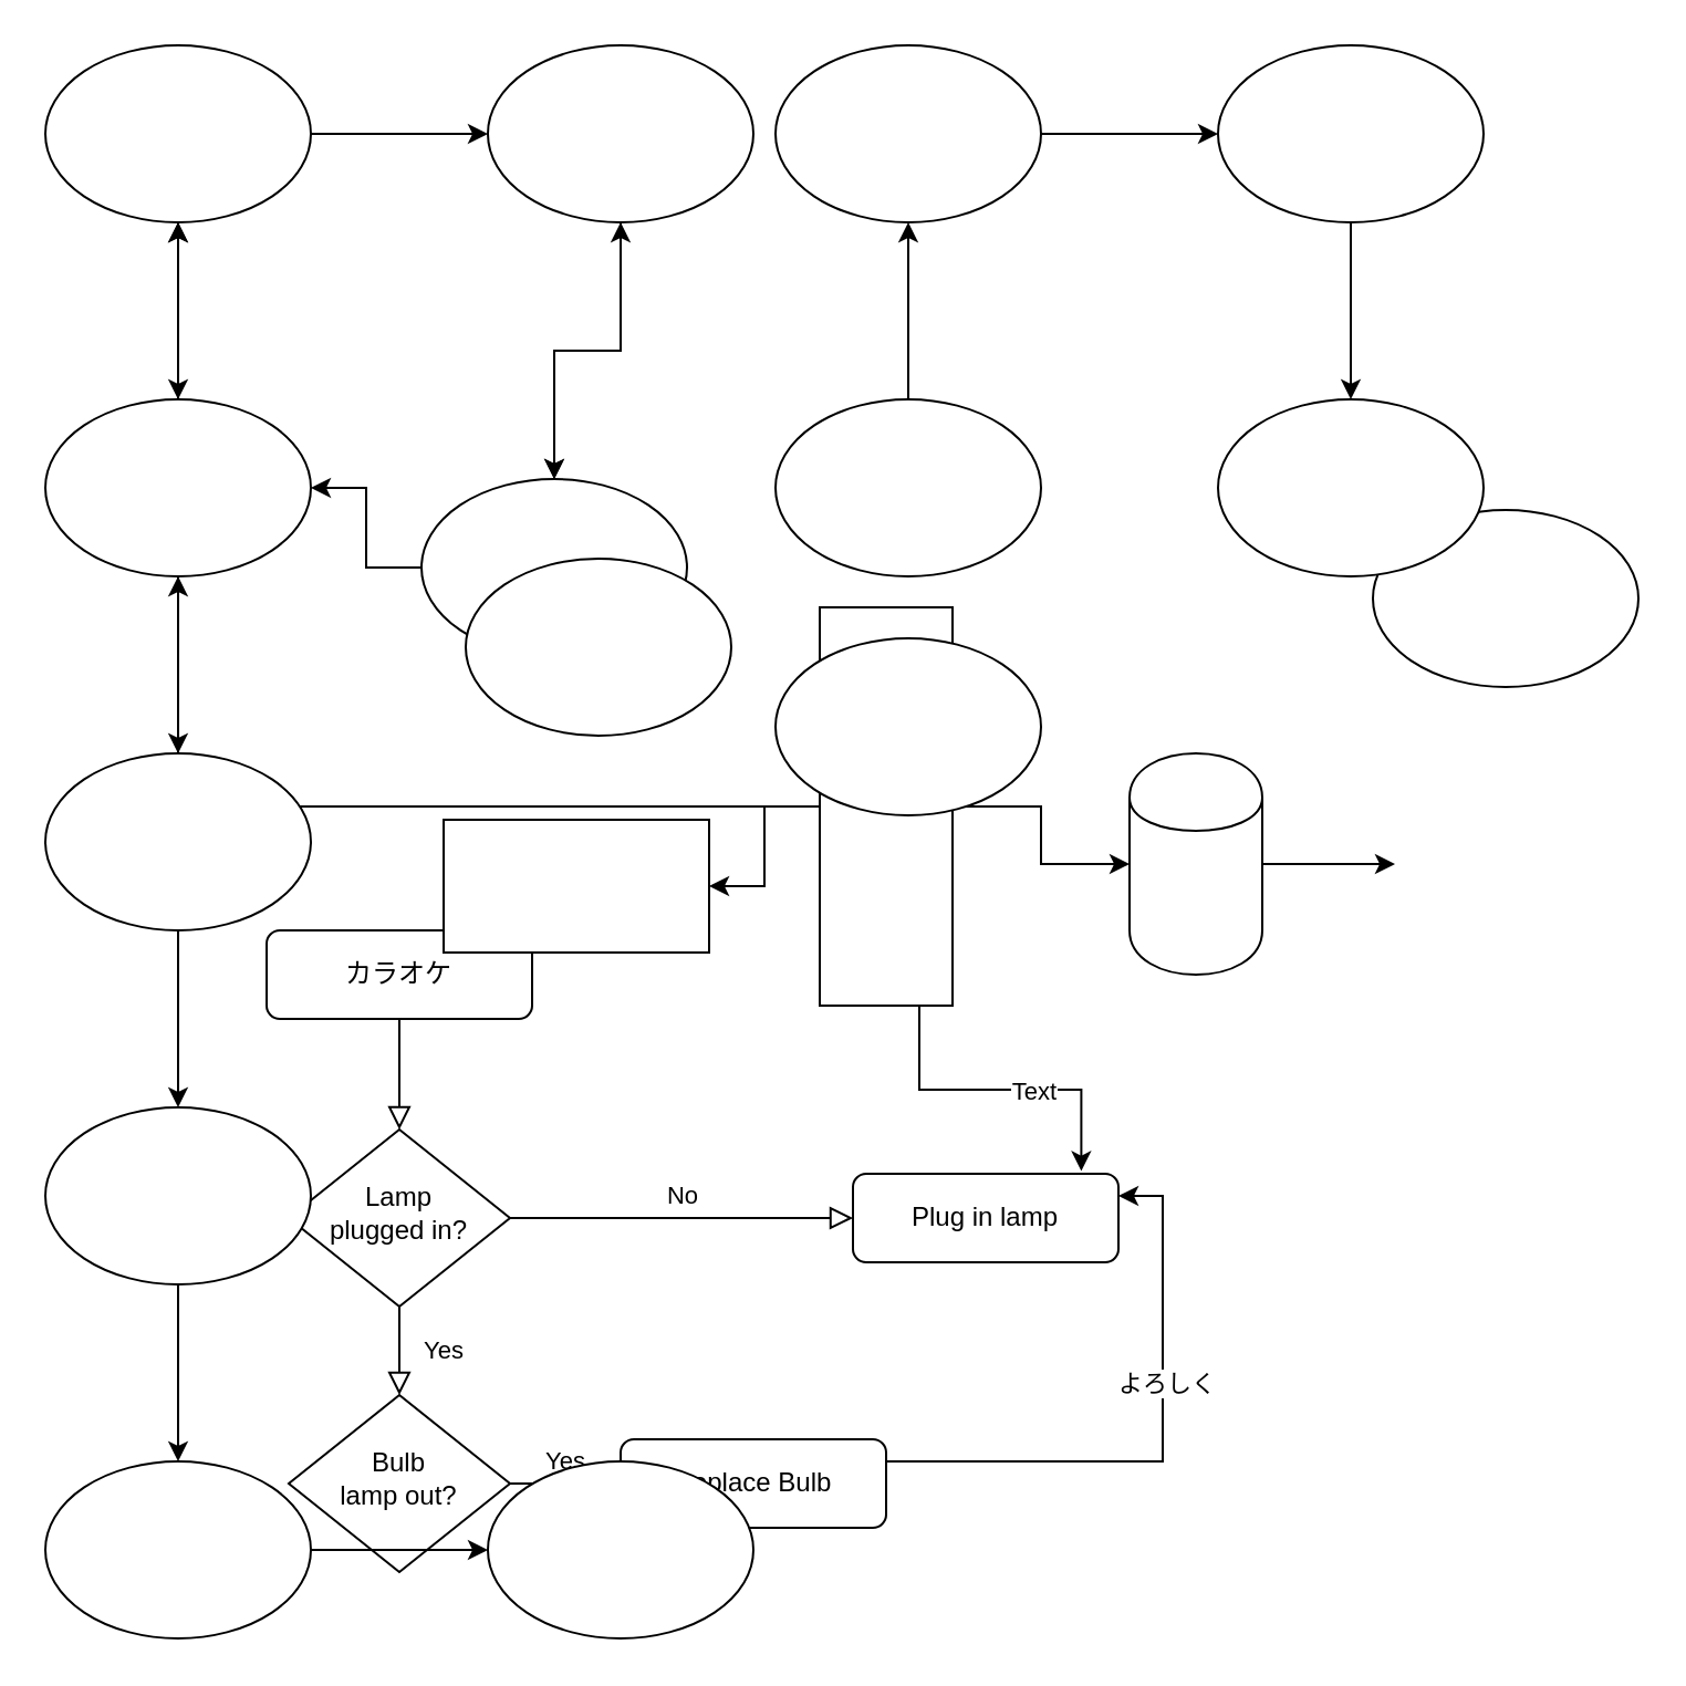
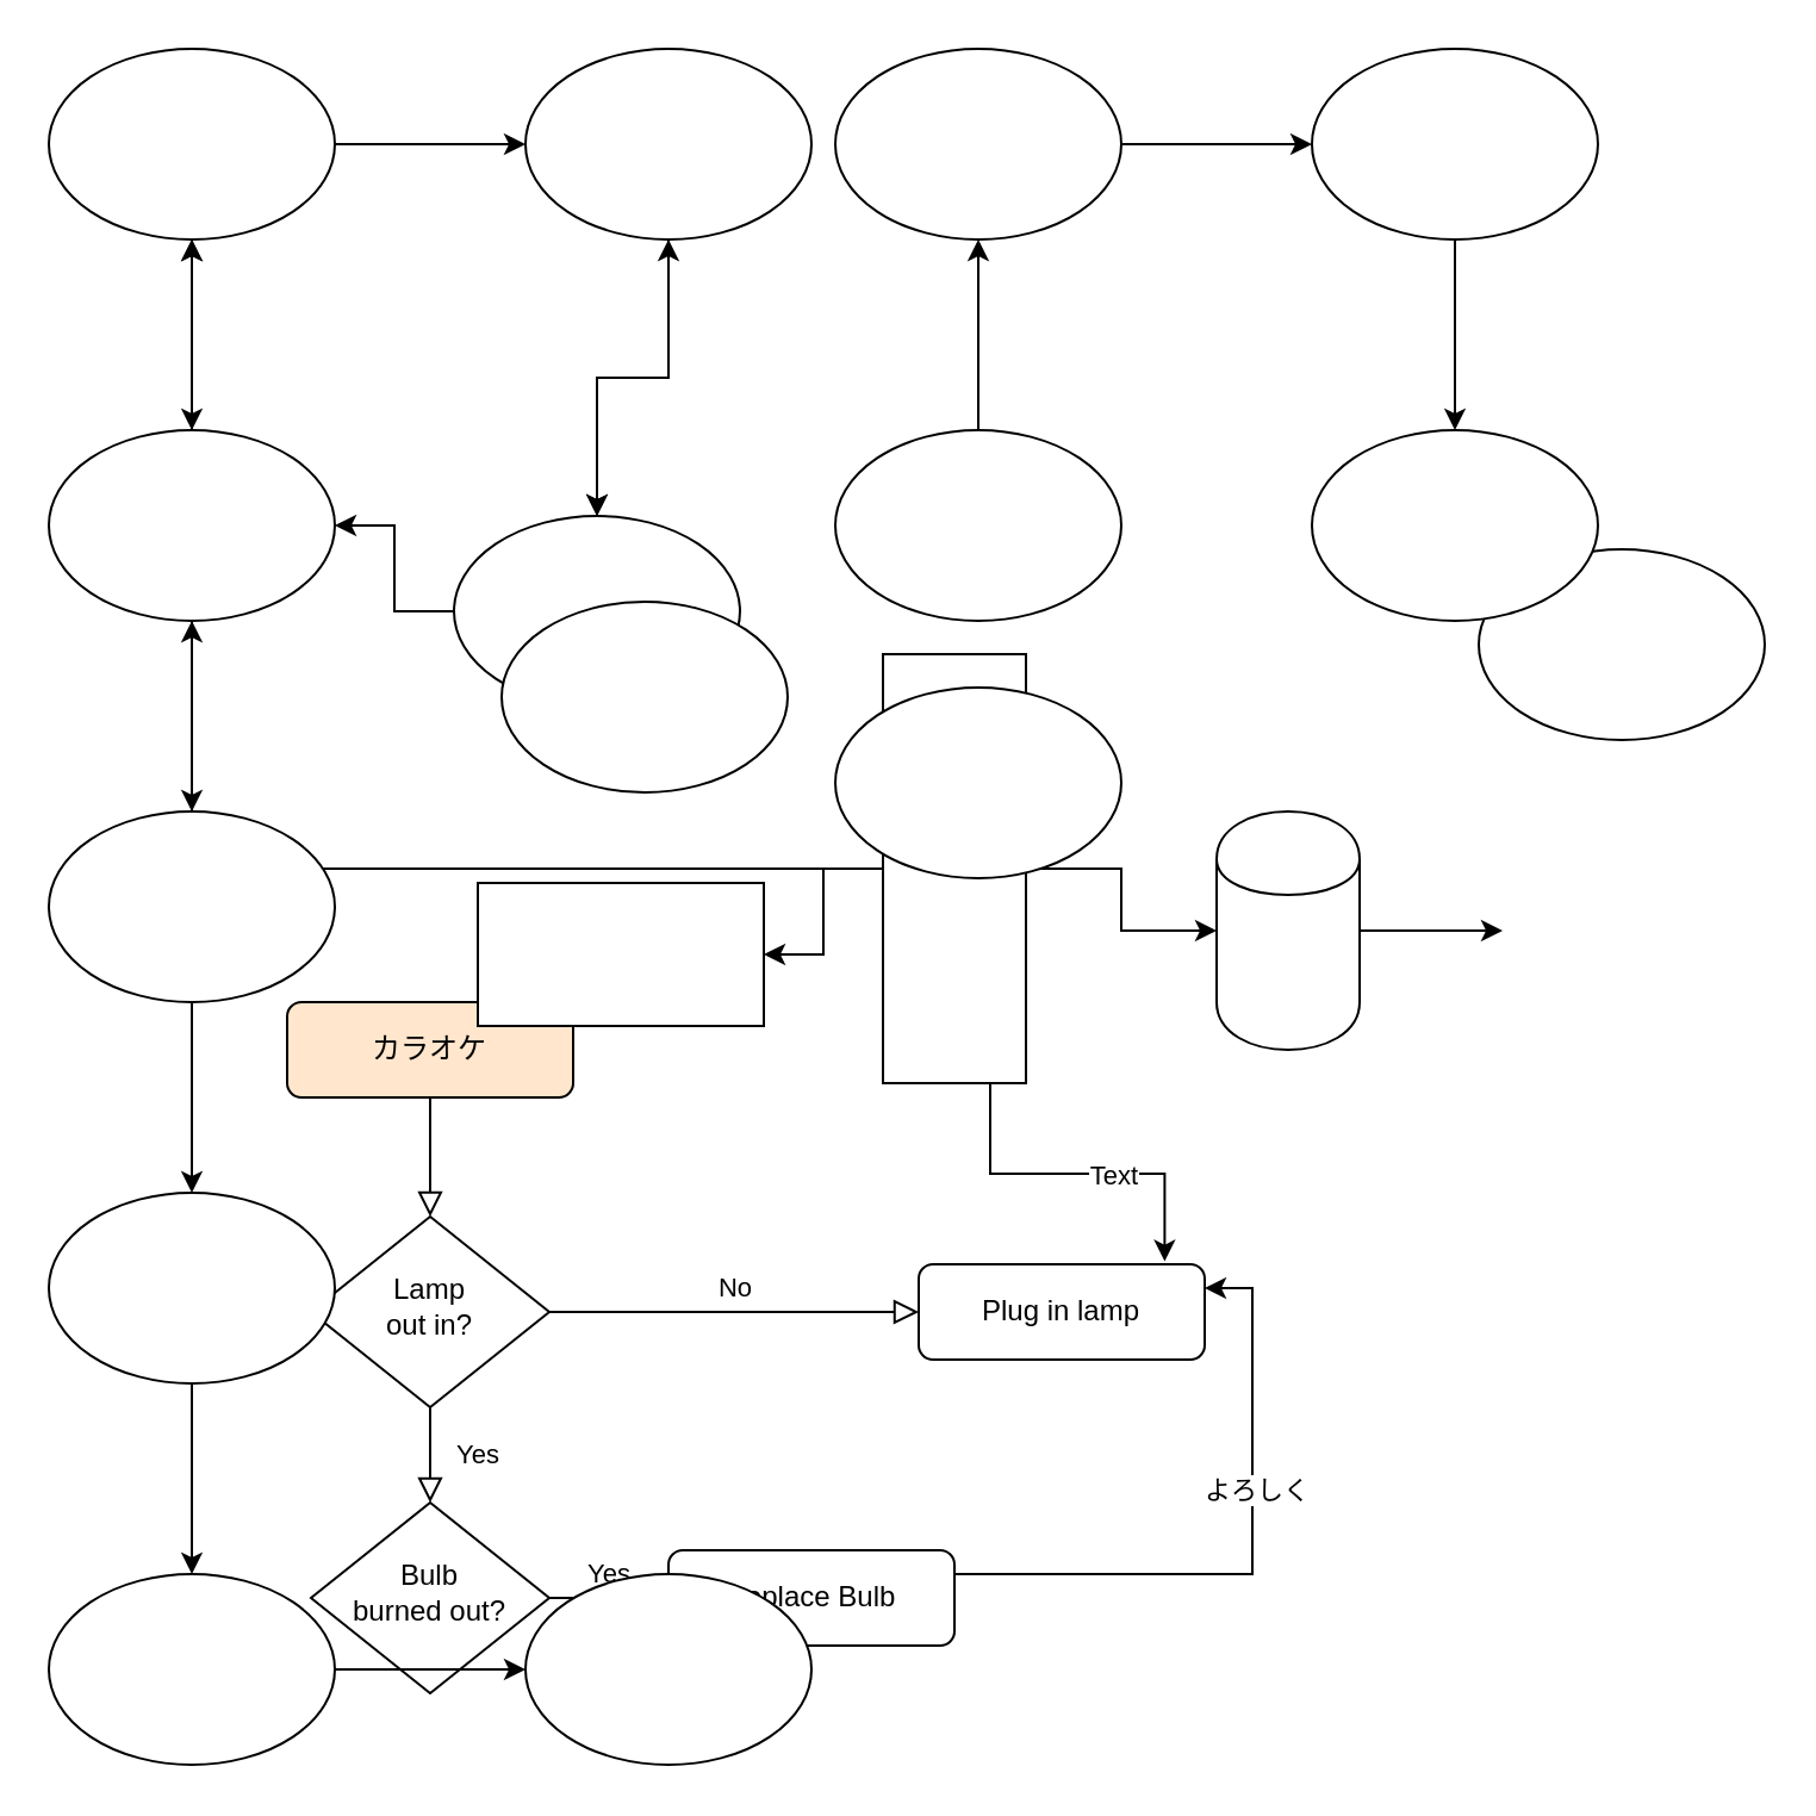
  <mxCell id="0" />
  <mxCell id="1" parent="0" />
  <mxCell id="2" value="" style="rounded=0;html=1;jettySize=auto;orthogonalLoop=1;fontSize=11;endArrow=block;endFill=0;endSize=8;strokeWidth=1;shadow=0;labelBackgroundColor=none;edgeStyle=orthogonalEdgeStyle;" parent="1" source="3" target="6" edge="1"><mxGeometry relative="1" as="geometry" /></mxCell>
- <mxCell id="3" value="カラオケ" style="rounded=1;whiteSpace=wrap;html=1;fontSize=12;glass=0;strokeWidth=1;shadow=0;" parent="1" vertex="1"><mxGeometry x="120" y="420" width="120" height="40" as="geometry" /></mxCell>
+ <mxCell id="3" value="カラオケ" style="rounded=1;whiteSpace=wrap;html=1;fontSize=12;glass=0;strokeWidth=1;shadow=0;fillColor=#ffe6cc;" parent="1" vertex="1"><mxGeometry x="120" y="420" width="120" height="40" as="geometry" /></mxCell>
  <mxCell id="4" value="Yes" style="rounded=0;html=1;jettySize=auto;orthogonalLoop=1;fontSize=11;endArrow=block;endFill=0;endSize=8;strokeWidth=1;shadow=0;labelBackgroundColor=none;edgeStyle=orthogonalEdgeStyle;" parent="1" source="6" target="9" edge="1"><mxGeometry y="20" relative="1" as="geometry"><mxPoint as="offset" /></mxGeometry></mxCell>
  <mxCell id="5" value="No" style="edgeStyle=orthogonalEdgeStyle;rounded=0;html=1;jettySize=auto;orthogonalLoop=1;fontSize=11;endArrow=block;endFill=0;endSize=8;strokeWidth=1;shadow=0;labelBackgroundColor=none;" parent="1" source="6" target="7" edge="1"><mxGeometry y="10" relative="1" as="geometry"><mxPoint as="offset" /></mxGeometry></mxCell>
- <mxCell id="6" value="Lamp&lt;br&gt;plugged in?" style="rhombus;whiteSpace=wrap;html=1;shadow=0;fontFamily=Helvetica;fontSize=12;align=center;strokeWidth=1;spacing=6;spacingTop=-4;" parent="1" vertex="1"><mxGeometry x="130" y="510" width="100" height="80" as="geometry" /></mxCell>
+ <mxCell id="6" value="Lamp&lt;br&gt;out in?" style="rhombus;whiteSpace=wrap;html=1;shadow=0;fontFamily=Helvetica;fontSize=12;align=center;strokeWidth=1;spacing=6;spacingTop=-4;" parent="1" vertex="1"><mxGeometry x="130" y="510" width="100" height="80" as="geometry" /></mxCell>
  <mxCell id="7" value="Plug in lamp" style="rounded=1;whiteSpace=wrap;html=1;fontSize=12;glass=0;strokeWidth=1;shadow=0;" parent="1" vertex="1"><mxGeometry x="385" y="530" width="120" height="40" as="geometry" /></mxCell>
  <mxCell id="8" value="Yes" style="edgeStyle=orthogonalEdgeStyle;rounded=0;html=1;jettySize=auto;orthogonalLoop=1;fontSize=11;endArrow=block;endFill=0;endSize=8;strokeWidth=1;shadow=0;labelBackgroundColor=none;" parent="1" source="9" target="12" edge="1"><mxGeometry y="10" relative="1" as="geometry"><mxPoint as="offset" /></mxGeometry></mxCell>
- <mxCell id="9" value="Bulb&lt;br&gt;lamp out?" style="rhombus;whiteSpace=wrap;html=1;shadow=0;fontFamily=Helvetica;fontSize=12;align=center;strokeWidth=1;spacing=6;spacingTop=-4;" parent="1" vertex="1"><mxGeometry x="130" y="630" width="100" height="80" as="geometry" /></mxCell>
+ <mxCell id="9" value="Bulb&lt;br&gt;burned out?" style="rhombus;whiteSpace=wrap;html=1;shadow=0;fontFamily=Helvetica;fontSize=12;align=center;strokeWidth=1;spacing=6;spacingTop=-4;" parent="1" vertex="1"><mxGeometry x="130" y="630" width="100" height="80" as="geometry" /></mxCell>
  <mxCell id="10" style="edgeStyle=orthogonalEdgeStyle;rounded=0;orthogonalLoop=1;jettySize=auto;html=1;exitX=1;exitY=0.25;exitDx=0;exitDy=0;entryX=1;entryY=0.25;entryDx=0;entryDy=0;" edge="1" parent="1" source="12" target="7"><mxGeometry relative="1" as="geometry" /></mxCell>
  <mxCell id="11" value="よろしく" style="edgeLabel;html=1;align=center;verticalAlign=middle;resizable=0;points=[];" vertex="1" connectable="0" parent="10"><mxGeometry x="0.217" y="-1" relative="1" as="geometry"><mxPoint as="offset" /></mxGeometry></mxCell>
  <mxCell id="12" value="Replace Bulb" style="rounded=1;whiteSpace=wrap;html=1;fontSize=12;glass=0;strokeWidth=1;shadow=0;" parent="1" vertex="1"><mxGeometry x="280" y="650" width="120" height="40" as="geometry" /></mxCell>
  <mxCell id="13" value="" style="edgeStyle=orthogonalEdgeStyle;rounded=0;orthogonalLoop=1;jettySize=auto;html=1;" edge="1" parent="1" source="18" target="19"><mxGeometry relative="1" as="geometry" /></mxCell>
  <mxCell id="14" value="" style="edgeStyle=orthogonalEdgeStyle;rounded=0;orthogonalLoop=1;jettySize=auto;html=1;" edge="1" parent="1" source="18" target="23"><mxGeometry relative="1" as="geometry" /></mxCell>
  <mxCell id="15" value="" style="edgeStyle=orthogonalEdgeStyle;rounded=0;orthogonalLoop=1;jettySize=auto;html=1;" edge="1" parent="1" source="18" target="25"><mxGeometry relative="1" as="geometry" /></mxCell>
  <mxCell id="16" style="edgeStyle=orthogonalEdgeStyle;rounded=0;orthogonalLoop=1;jettySize=auto;html=1;exitX=1;exitY=0.25;exitDx=0;exitDy=0;entryX=0.86;entryY=-0.03;entryDx=0;entryDy=0;entryPerimeter=0;" edge="1" parent="1" source="18" target="7"><mxGeometry relative="1" as="geometry" /></mxCell>
  <mxCell id="17" value="Text" style="edgeLabel;html=1;align=center;verticalAlign=middle;resizable=0;points=[];" vertex="1" connectable="0" parent="16"><mxGeometry x="0.208" relative="1" as="geometry"><mxPoint as="offset" /></mxGeometry></mxCell>
  <mxCell id="18" value="" style="rounded=1;whiteSpace=wrap;html=1;arcSize=0;direction=south;" vertex="1" parent="1"><mxGeometry x="370" y="274" width="60" height="180" as="geometry" /></mxCell>
  <mxCell id="19" value="" style="whiteSpace=wrap;html=1;rounded=1;arcSize=0;" vertex="1" parent="1"><mxGeometry x="200" y="370" width="120" height="60" as="geometry" /></mxCell>
  <mxCell id="20" value="" style="edgeStyle=orthogonalEdgeStyle;rounded=0;orthogonalLoop=1;jettySize=auto;html=1;" edge="1" parent="1" source="23" target="41"><mxGeometry relative="1" as="geometry" /></mxCell>
  <mxCell id="21" value="" style="edgeStyle=orthogonalEdgeStyle;rounded=0;orthogonalLoop=1;jettySize=auto;html=1;" edge="1" parent="1" source="23" target="41"><mxGeometry relative="1" as="geometry" /></mxCell>
  <mxCell id="22" value="" style="edgeStyle=orthogonalEdgeStyle;rounded=0;orthogonalLoop=1;jettySize=auto;html=1;" edge="1" parent="1" source="23" target="46"><mxGeometry relative="1" as="geometry" /></mxCell>
  <mxCell id="23" value="" style="ellipse;whiteSpace=wrap;html=1;rounded=1;arcSize=0;" vertex="1" parent="1"><mxGeometry x="20" y="180" width="120" height="80" as="geometry" /></mxCell>
  <mxCell id="24" style="edgeStyle=orthogonalEdgeStyle;rounded=0;orthogonalLoop=1;jettySize=auto;html=1;" edge="1" parent="1" source="25"><mxGeometry relative="1" as="geometry"><mxPoint x="630" y="390" as="targetPoint" /></mxGeometry></mxCell>
  <mxCell id="25" value="" style="shape=cylinder;whiteSpace=wrap;html=1;boundedLbl=1;backgroundOutline=1;rounded=1;arcSize=0;" vertex="1" parent="1"><mxGeometry x="510" width="60" height="100" as="geometry" y="340" /></mxCell>
  <mxCell id="26" value="" style="edgeStyle=orthogonalEdgeStyle;rounded=0;orthogonalLoop=1;jettySize=auto;html=1;" edge="1" parent="1" source="27" target="35"><mxGeometry relative="1" as="geometry" /></mxCell>
  <mxCell id="27" value="" style="ellipse;whiteSpace=wrap;html=1;rounded=1;arcSize=0;" vertex="1" parent="1"><mxGeometry x="350" y="180" width="120" height="80" as="geometry" /></mxCell>
  <mxCell id="28" value="" style="edgeStyle=orthogonalEdgeStyle;rounded=0;orthogonalLoop=1;jettySize=auto;html=1;" edge="1" parent="1" source="30" target="44"><mxGeometry relative="1" as="geometry" /></mxCell>
  <mxCell id="29" value="" style="edgeStyle=orthogonalEdgeStyle;rounded=0;orthogonalLoop=1;jettySize=auto;html=1;" edge="1" parent="1" source="30" target="23"><mxGeometry relative="1" as="geometry" /></mxCell>
  <mxCell id="30" value="" style="ellipse;whiteSpace=wrap;html=1;rounded=1;arcSize=0;" vertex="1" parent="1"><mxGeometry x="190" y="216" width="120" height="80" as="geometry" /></mxCell>
  <mxCell id="31" value="" style="ellipse;whiteSpace=wrap;html=1;rounded=1;arcSize=0;" vertex="1" parent="1"><mxGeometry x="210" y="252" width="120" height="80" as="geometry" /></mxCell>
  <mxCell id="32" value="" style="ellipse;whiteSpace=wrap;html=1;rounded=1;arcSize=0;" vertex="1" parent="1"><mxGeometry x="620" y="230" width="120" height="80" as="geometry" /></mxCell>
  <mxCell id="33" value="" style="ellipse;whiteSpace=wrap;html=1;rounded=1;arcSize=0;" vertex="1" parent="1"><mxGeometry x="350" y="288" width="120" height="80" as="geometry" /></mxCell>
  <mxCell id="34" value="" style="edgeStyle=orthogonalEdgeStyle;rounded=0;orthogonalLoop=1;jettySize=auto;html=1;" edge="1" parent="1" source="35" target="37"><mxGeometry relative="1" as="geometry" /></mxCell>
  <mxCell id="35" value="" style="ellipse;whiteSpace=wrap;html=1;rounded=1;arcSize=0;" vertex="1" parent="1"><mxGeometry x="350" y="20" width="120" height="80" as="geometry" /></mxCell>
  <mxCell id="36" value="" style="edgeStyle=orthogonalEdgeStyle;rounded=0;orthogonalLoop=1;jettySize=auto;html=1;" edge="1" parent="1" source="37" target="38"><mxGeometry relative="1" as="geometry" /></mxCell>
  <mxCell id="37" value="" style="ellipse;whiteSpace=wrap;html=1;rounded=1;arcSize=0;" vertex="1" parent="1"><mxGeometry x="550" y="20" width="120" height="80" as="geometry" /></mxCell>
  <mxCell id="38" value="" style="ellipse;whiteSpace=wrap;html=1;rounded=1;arcSize=0;" vertex="1" parent="1"><mxGeometry x="550" y="180" width="120" height="80" as="geometry" /></mxCell>
  <mxCell id="39" value="" style="edgeStyle=orthogonalEdgeStyle;rounded=0;orthogonalLoop=1;jettySize=auto;html=1;" edge="1" parent="1" source="41" target="44"><mxGeometry relative="1" as="geometry" /></mxCell>
  <mxCell id="40" value="" style="edgeStyle=orthogonalEdgeStyle;rounded=0;orthogonalLoop=1;jettySize=auto;html=1;" edge="1" parent="1" source="41" target="23"><mxGeometry relative="1" as="geometry" /></mxCell>
  <mxCell id="41" value="" style="ellipse;whiteSpace=wrap;html=1;rounded=1;arcSize=0;" vertex="1" parent="1"><mxGeometry x="20" y="20" width="120" height="80" as="geometry" /></mxCell>
  <mxCell id="42" value="" style="edgeStyle=orthogonalEdgeStyle;rounded=0;orthogonalLoop=1;jettySize=auto;html=1;" edge="1" parent="1" source="44" target="30"><mxGeometry relative="1" as="geometry" /></mxCell>
  <mxCell id="43" value="" style="edgeStyle=orthogonalEdgeStyle;rounded=0;orthogonalLoop=1;jettySize=auto;html=1;" edge="1" parent="1" source="44" target="30"><mxGeometry relative="1" as="geometry" /></mxCell>
  <mxCell id="44" value="" style="ellipse;whiteSpace=wrap;html=1;rounded=1;arcSize=0;" vertex="1" parent="1"><mxGeometry x="220" y="20" width="120" height="80" as="geometry" /></mxCell>
  <mxCell id="45" value="" style="edgeStyle=orthogonalEdgeStyle;rounded=0;orthogonalLoop=1;jettySize=auto;html=1;" edge="1" parent="1" source="46" target="48"><mxGeometry relative="1" as="geometry" /></mxCell>
  <mxCell id="46" value="" style="ellipse;whiteSpace=wrap;html=1;rounded=1;arcSize=0;" vertex="1" parent="1"><mxGeometry x="20" width="120" height="80" as="geometry" y="340" /></mxCell>
  <mxCell id="47" value="" style="edgeStyle=orthogonalEdgeStyle;rounded=0;orthogonalLoop=1;jettySize=auto;html=1;" edge="1" parent="1" source="48" target="50"><mxGeometry relative="1" as="geometry" /></mxCell>
  <mxCell id="48" value="" style="ellipse;whiteSpace=wrap;html=1;rounded=1;arcSize=0;" vertex="1" parent="1"><mxGeometry x="20" y="500" width="120" height="80" as="geometry" /></mxCell>
  <mxCell id="49" value="" style="edgeStyle=orthogonalEdgeStyle;rounded=0;orthogonalLoop=1;jettySize=auto;html=1;" edge="1" parent="1" source="50" target="51"><mxGeometry relative="1" as="geometry" /></mxCell>
  <mxCell id="50" value="" style="ellipse;whiteSpace=wrap;html=1;rounded=1;arcSize=0;" vertex="1" parent="1"><mxGeometry x="20" y="660" width="120" height="80" as="geometry" /></mxCell>
  <mxCell id="51" value="" style="ellipse;whiteSpace=wrap;html=1;rounded=1;arcSize=0;" vertex="1" parent="1"><mxGeometry x="220" y="660" width="120" height="80" as="geometry" /></mxCell>
